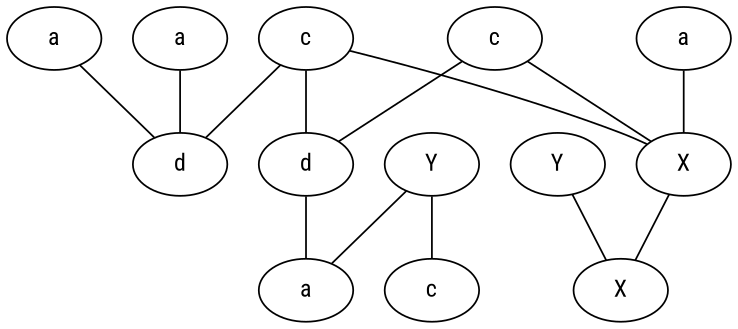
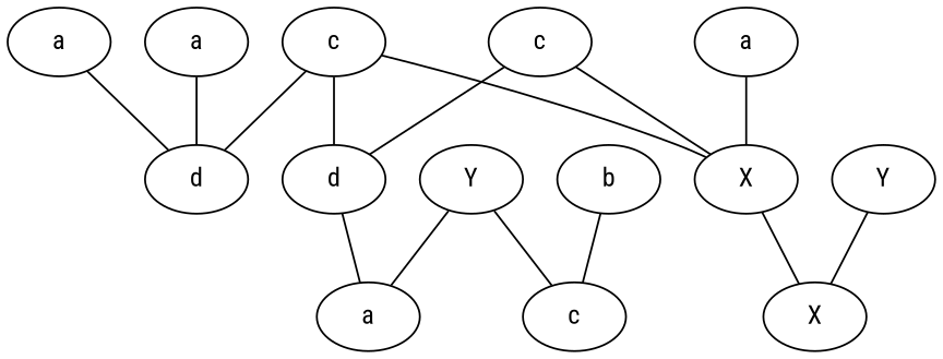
  graph {
    fontname="Roboto Condensed"
    node [fontname="Roboto Condensed"]
    edge [fontname="Roboto Condensed"]
    n1 [label=a]
    n2 [label=d]
    n3 [label=a]
    n4 [label=c]
    n5 [label=d]
    n6 [label=X]
    n7 [label=c]
    n8 [label=a]
+   n9 [label=b]
    n10 [label=c]
    n11 [label=a]
    n12 [label=X]
    n13 [label=Y]
    n14 [label=Y]
    n1 -- n2
    n3 -- n2
    n4 -- n2
    n4 -- n5
    n4 -- n6
    n5 -- n11
    n6 -- n12
    n7 -- n5
    n7 -- n6
    n8 -- n6
+   n9 -- n10
    n13 -- n10
    n13 -- n11
    n14 -- n12
  }
